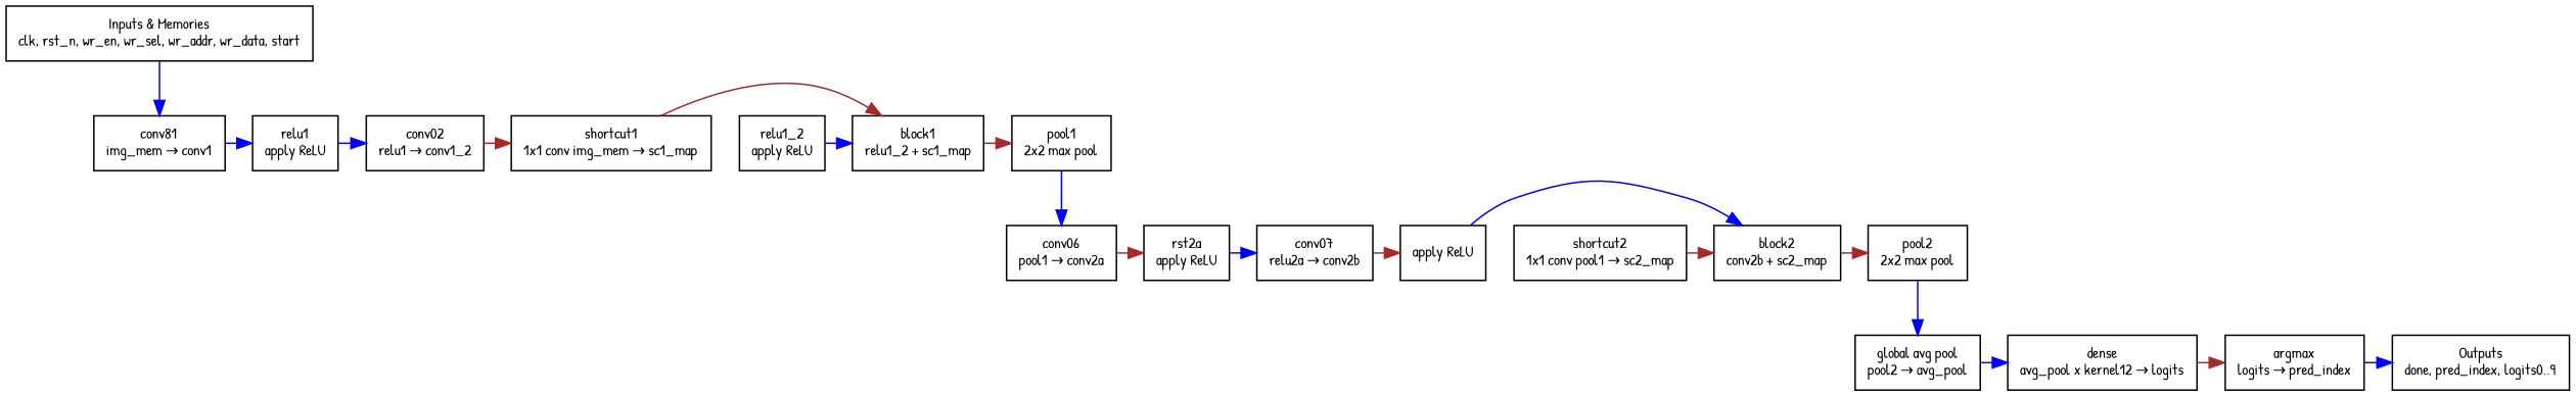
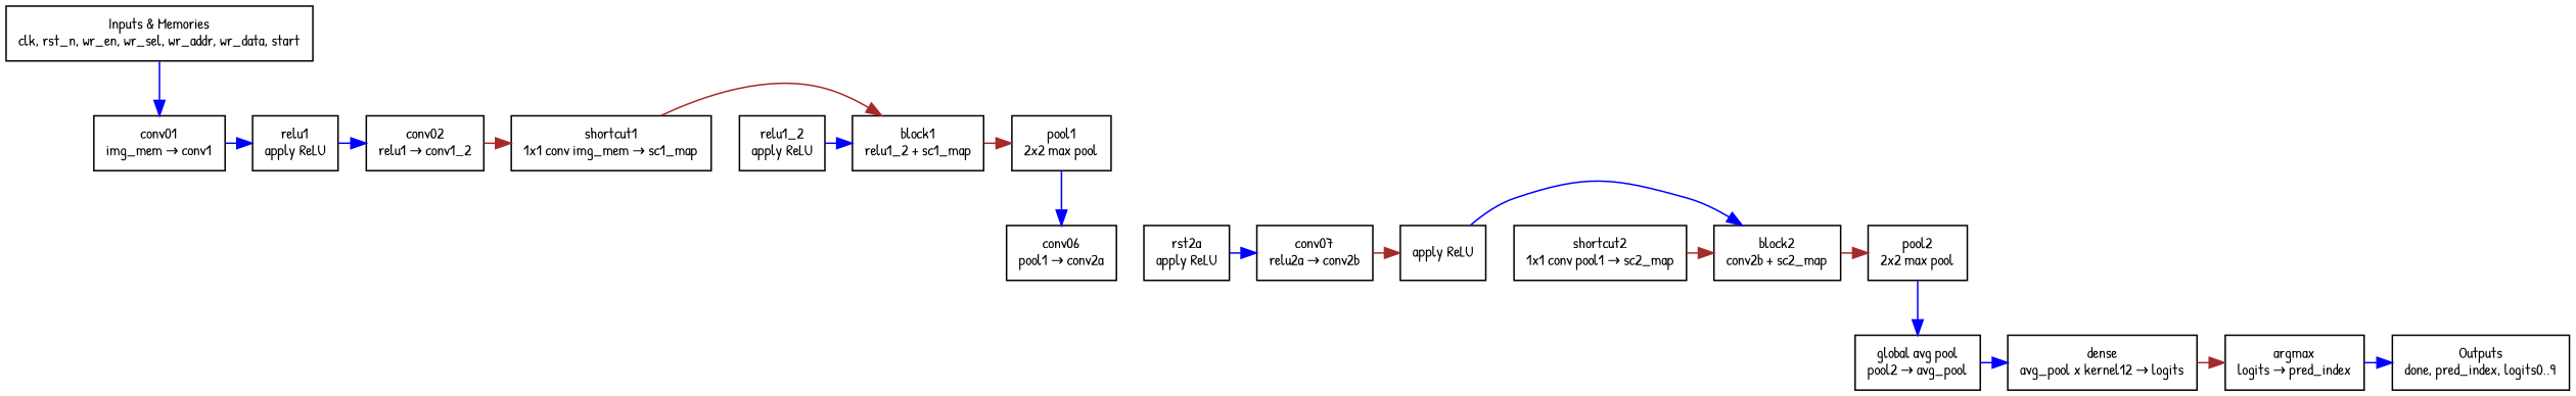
  digraph {
    fontname="Patrick Hand"
    rankdir=TB
    node [fontname="Patrick Hand" fontsize=10 shape=box]
    edge [color=blue fontname="Patrick Hand"]
-   n1 [label="conv81\nimg_mem → conv1"]
+   n1 [label="conv01\nimg_mem → conv1"]
    n2 [label="relu1\napply ReLU"]
    n3 [label="conv02\nrelu1 → conv1_2"]
    n4 [label="relu1_2\napply ReLU"]
    n5 [label="shortcut1\n1x1 conv img_mem → sc1_map"]
    n6 [label="block1\nrelu1_2 + sc1_map"]
    n7 [label="pool1\n2x2 max pool"]
    n8 [label="conv06\npool1 → conv2a"]
    n9 [label="rst2a\napply ReLU"]
    n10 [label="conv07\nrelu2a → conv2b"]
    n11 [label="apply ReLU"]
    n12 [label="shortcut2\n1x1 conv pool1 → sc2_map"]
    n13 [label="block2\nconv2b + sc2_map"]
    n14 [label="pool2\n2x2 max pool"]
    n15 [label="global avg pool\npool2 → avg_pool"]
    n16 [label="dense\navg_pool x kernel12 → logits"]
    n17 [label="argmax\nlogits → pred_index"]
    n18 [label="Outputs\ndone, pred_index, logits0..9"]
    n19 [label="Inputs & Memories\nclk, rst_n, wr_en, wr_sel, wr_addr, wr_data, start"]
    subgraph sub_1 {
      rank=same
      n1
      n2
      n3
      n4
      n5
      n6
      n7
    }
    subgraph sub_2 {
      rank=same
      n8
      n9
      n10
      n11
      n12
      n13
      n14
    }
    subgraph sub_3 {
      rank=same
      n15
      n16
      n17
      n18
    }
    n1 -> n2
    n2 -> n3
    n3 -> n5 [color=brown]
    n4 -> n6
    n5 -> n6 [color=brown]
    n6 -> n7 [color=brown]
    n7 -> n8
-   n8 -> n9 [color=brown]
    n9 -> n10
    n10 -> n11 [color=brown]
    n11 -> n13
    n12 -> n13 [color=brown]
    n13 -> n14 [color=brown]
    n14 -> n15
    n15 -> n16
    n16 -> n17 [color=brown]
    n17 -> n18
    n19 -> n1
  }
